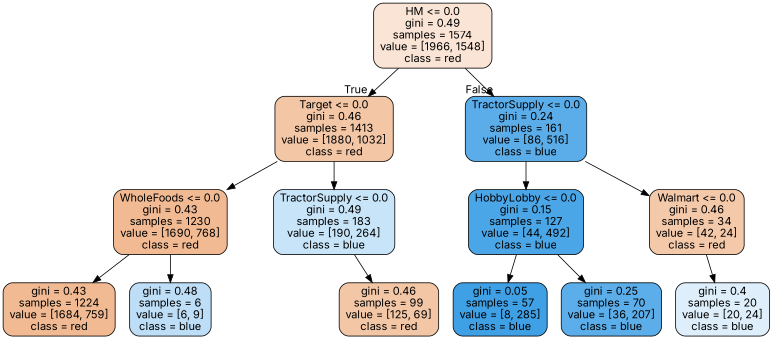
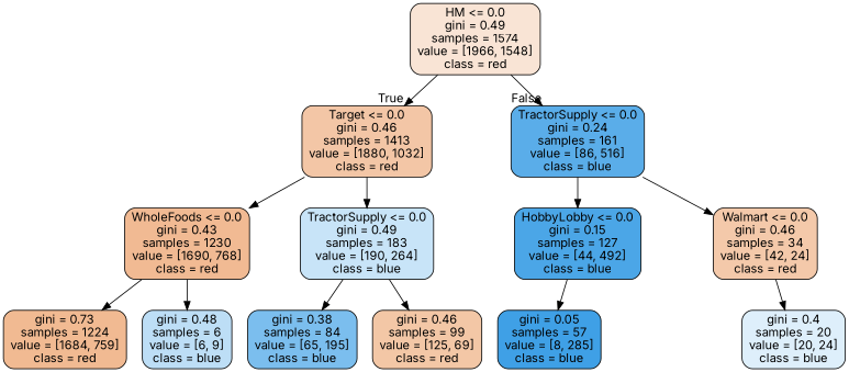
  digraph {
    fontname=Inter
    node [color=black fontname=Inter shape=box style="filled, rounded"]
    edge [fontname=Inter]
    n1 [fillcolor="#f9e4d5" label="HM <= 0.0\ngini = 0.49\nsamples = 1574\nvalue = [1966, 1548]\nclass = red"]
    n2 [fillcolor="#f3c6a6" label="Target <= 0.0\ngini = 0.46\nsamples = 1413\nvalue = [1880, 1032]\nclass = red"]
    n3 [fillcolor="#5aade9" label="TractorSupply <= 0.0\ngini = 0.24\nsamples = 161\nvalue = [86, 516]\nclass = blue"]
    n4 [fillcolor="#f1ba93" label="WholeFoods <= 0.0\ngini = 0.43\nsamples = 1230\nvalue = [1690, 768]\nclass = red"]
    n5 [fillcolor="#c8e4f8" label="TractorSupply <= 0.0\ngini = 0.49\nsamples = 183\nvalue = [190, 264]\nclass = blue"]
    n6 [fillcolor="#4ba6e7" label="HobbyLobby <= 0.0\ngini = 0.15\nsamples = 127\nvalue = [44, 492]\nclass = blue"]
    n7 [fillcolor="#f4c9aa" label="Walmart <= 0.0\ngini = 0.46\nsamples = 34\nvalue = [42, 24]\nclass = red"]
-   n8 [fillcolor="#f1ba92" label="gini = 0.43\nsamples = 1224\nvalue = [1684, 759]\nclass = red"]
+   n8 [fillcolor="#f1ba92" label="gini = 0.73\nsamples = 1224\nvalue = [1684, 759]\nclass = red"]
    n9 [fillcolor="#bddef6" label="gini = 0.48\nsamples = 6\nvalue = [6, 9]\nclass = blue"]
+   n10 [fillcolor="#7bbeee" label="gini = 0.38\nsamples = 84\nvalue = [65, 195]\nclass = blue"]
    n11 [fillcolor="#f3c7a6" label="gini = 0.46\nsamples = 99\nvalue = [125, 69]\nclass = red"]
    n12 [fillcolor="#3fa0e6" label="gini = 0.05\nsamples = 57\nvalue = [8, 285]\nclass = blue"]
-   n13 [fillcolor="#5baeea" label="gini = 0.25\nsamples = 70\nvalue = [36, 207]\nclass = blue"]
    n14 [fillcolor="#deeffb" label="gini = 0.4\nsamples = 20\nvalue = [20, 24]\nclass = blue"]
    n1 -> n2 [headlabel=True labelangle=45 labeldistance=2.5]
    n1 -> n3 [headlabel=False labelangle=-45 labeldistance=2.5]
    n2 -> n4
    n2 -> n5
    n3 -> n6
    n3 -> n7
    n4 -> n8
    n4 -> n9
+   n5 -> n10
    n5 -> n11
    n6 -> n12
-   n6 -> n13
    n7 -> n14
  }
